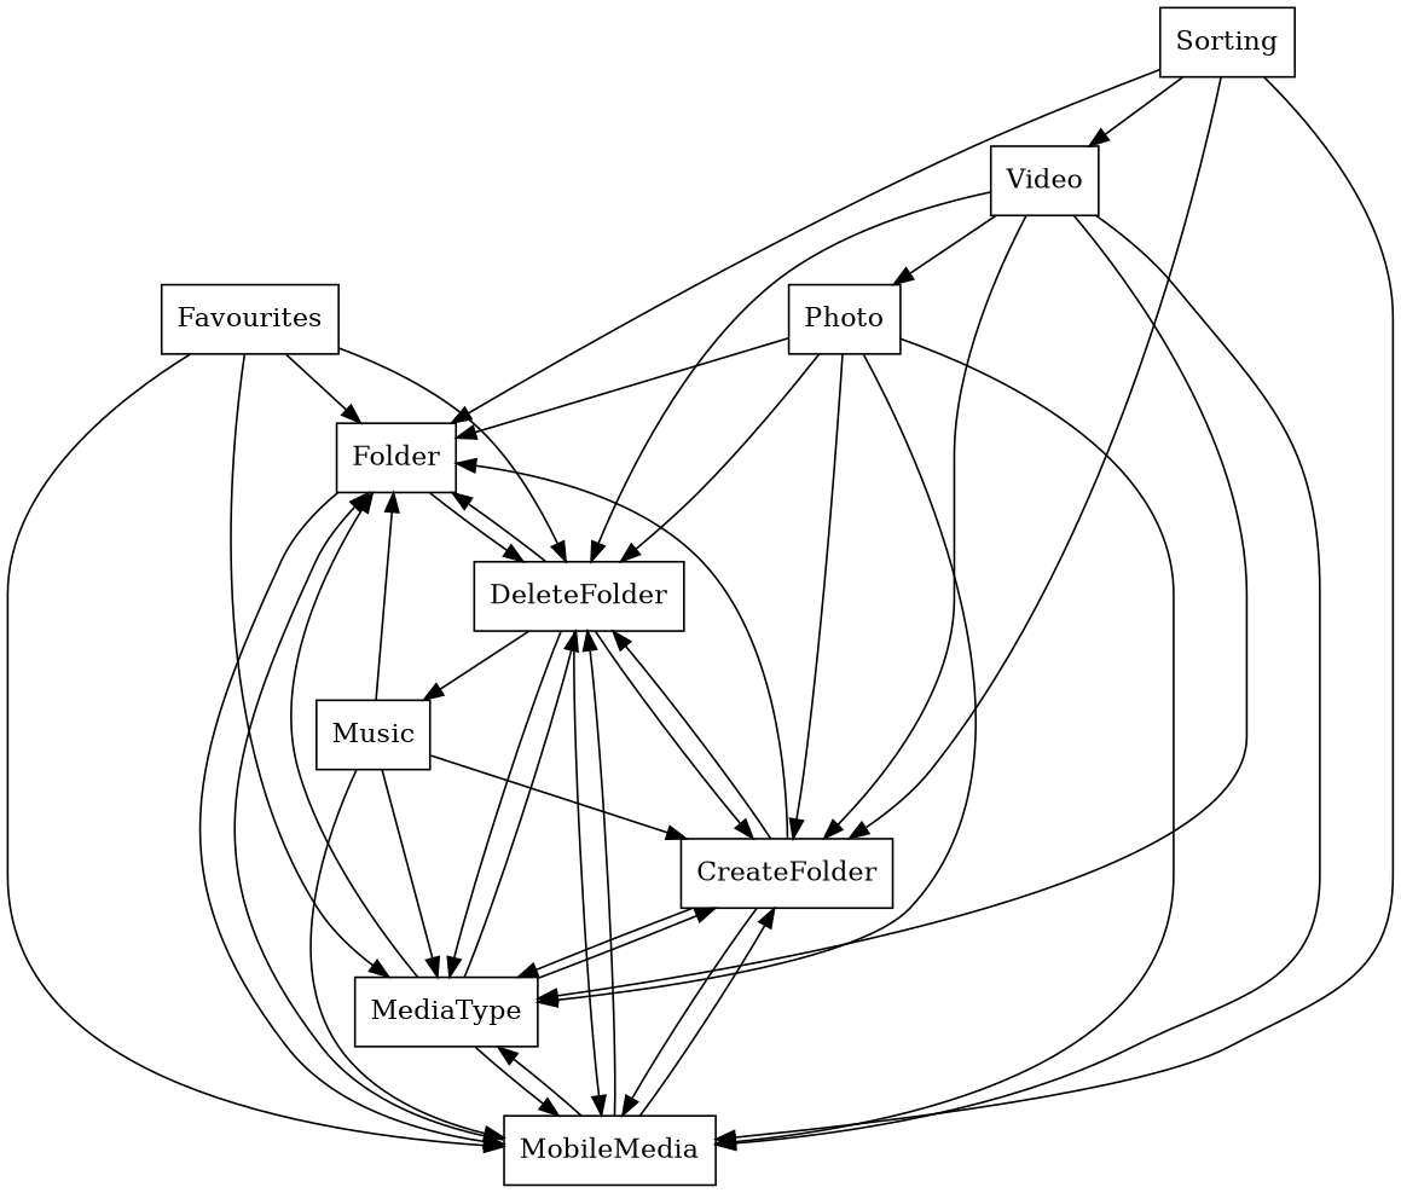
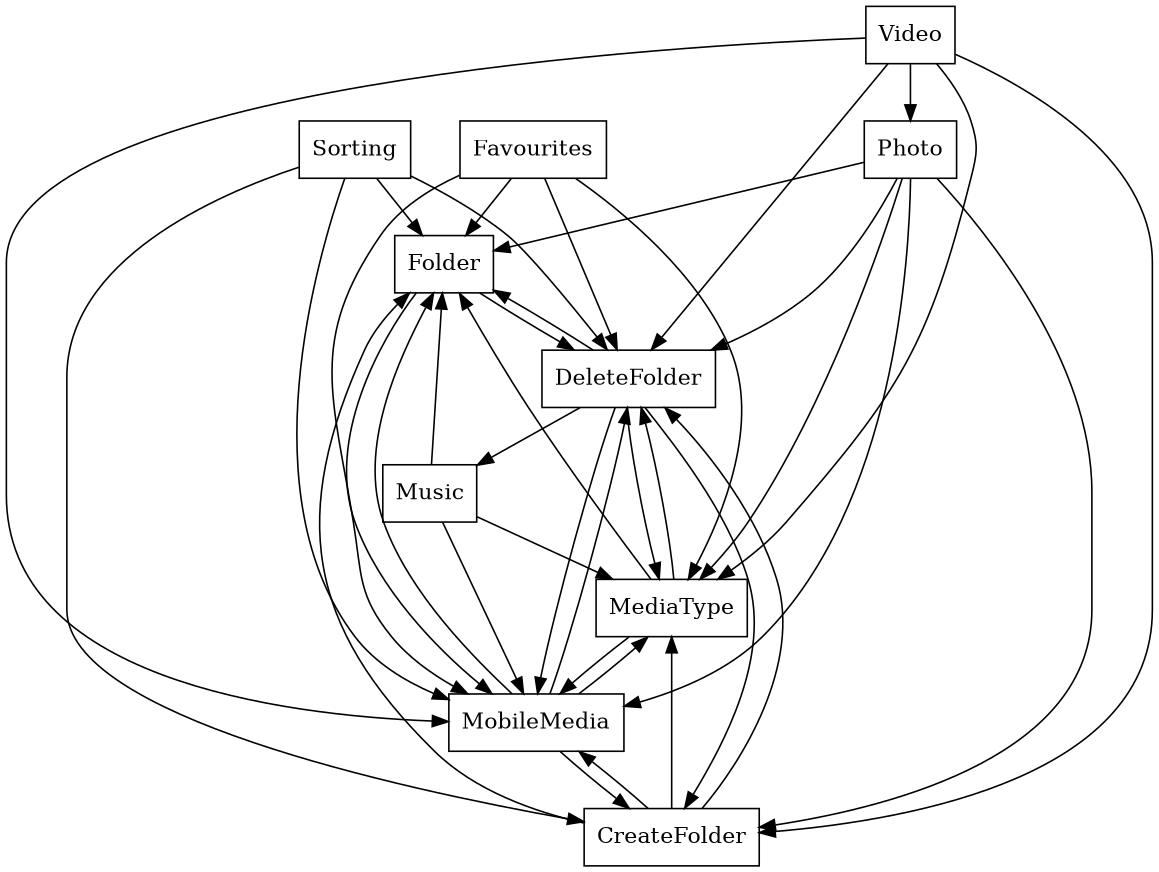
  digraph {
    rankdir=TB
    node [shape=box]
    edge [arrowhead=normal]
    n1 [label=Folder]
    n2 [label=DeleteFolder]
    n3 [label=MobileMedia]
    n4 [label=MediaType]
    n5 [label=CreateFolder]
    n6 [label=Music]
    n7 [label=Sorting]
    n8 [label=Favourites]
    n9 [label=Photo]
    n10 [label=Video]
    n1 -> n2
    n1 -> n3
    n2 -> n1
    n2 -> n3
    n2 -> n4
    n2 -> n5
    n2 -> n6
    n3 -> n1
    n3 -> n2
    n3 -> n4
    n3 -> n5
    n4 -> n1
    n4 -> n2
    n4 -> n3
-   n4 -> n5
    n5 -> n1
    n5 -> n2
    n5 -> n3
    n5 -> n4
    n6 -> n1
    n6 -> n3
    n6 -> n4
-   n6 -> n5
    n7 -> n1
-   n7 -> n10
+   n7 -> n2
    n7 -> n3
    n7 -> n5
    n8 -> n1
    n8 -> n2
    n8 -> n3
    n8 -> n4
    n9 -> n1
    n9 -> n2
    n9 -> n3
    n9 -> n4
    n9 -> n5
    n10 -> n2
    n10 -> n3
    n10 -> n4
    n10 -> n5
    n10 -> n9
  }
